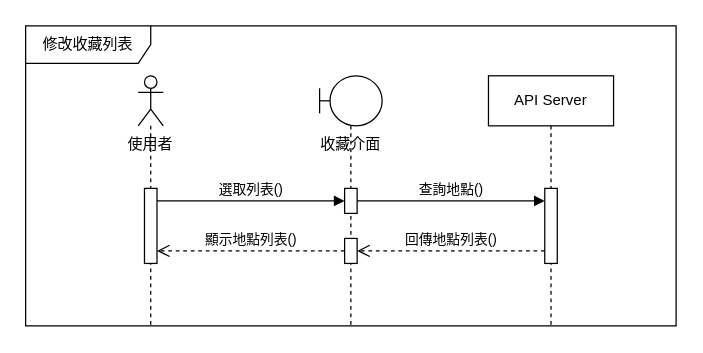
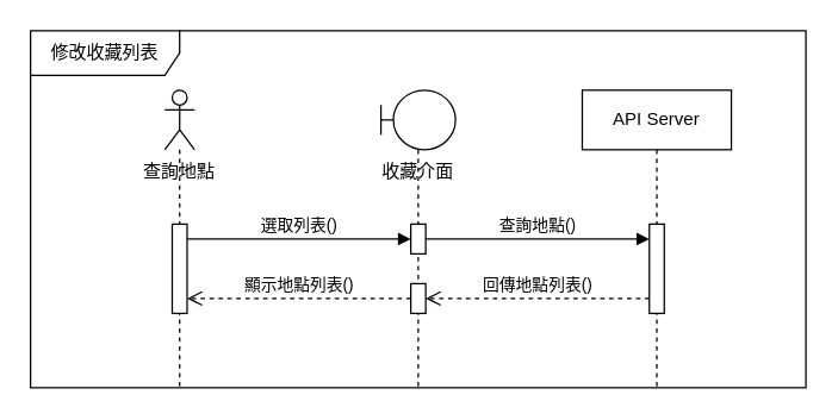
  <mxCell id="0" />
  <mxCell id="1" parent="0" />
  <mxCell id="2" value="" style="shape=umlLifeline;perimeter=lifelinePerimeter;whiteSpace=wrap;html=1;container=1;dropTarget=0;collapsible=0;recursiveResize=0;outlineConnect=0;portConstraint=eastwest;newEdgeStyle={&quot;curved&quot;:0,&quot;rounded&quot;:0};participant=umlActor;" parent="1" vertex="1"><mxGeometry x="110" y="60" width="20" height="200" as="geometry" /></mxCell>
  <mxCell id="3" value="" style="html=1;points=[[0,0,0,0,5],[0,1,0,0,-5],[1,0,0,0,5],[1,1,0,0,-5]];perimeter=orthogonalPerimeter;outlineConnect=0;targetShapes=umlLifeline;portConstraint=eastwest;newEdgeStyle={&quot;curved&quot;:0,&quot;rounded&quot;:0};" parent="2" vertex="1"><mxGeometry x="5" y="90" width="10" height="60" as="geometry" /></mxCell>
  <mxCell id="4" value="API Server" style="shape=umlLifeline;perimeter=lifelinePerimeter;whiteSpace=wrap;html=1;container=1;dropTarget=0;collapsible=0;recursiveResize=0;outlineConnect=0;portConstraint=eastwest;newEdgeStyle={&quot;curved&quot;:0,&quot;rounded&quot;:0};" parent="1" vertex="1"><mxGeometry x="390" y="60" width="100" height="200" as="geometry" /></mxCell>
  <mxCell id="5" value="選取列表()" style="html=1;verticalAlign=bottom;endArrow=block;curved=0;rounded=0;" parent="1" target="10" edge="1"><mxGeometry relative="1" as="geometry"><mxPoint x="125" y="160" as="sourcePoint" /><mxPoint x="230" y="160" as="targetPoint" /></mxGeometry></mxCell>
  <mxCell id="6" value="修改收藏列表" style="shape=umlFrame;whiteSpace=wrap;html=1;pointerEvents=0;width=100;height=30;" parent="1" vertex="1"><mxGeometry x="20" y="20" width="520" height="240" as="geometry" /></mxCell>
- <mxCell id="7" value="使用者" style="text;html=1;align=center;verticalAlign=middle;whiteSpace=wrap;rounded=0;" parent="1" vertex="1"><mxGeometry x="90" y="100" width="60" height="30" as="geometry" /></mxCell>
+ <mxCell id="7" value="查詢地點" style="text;html=1;align=center;verticalAlign=middle;whiteSpace=wrap;rounded=0;" parent="1" vertex="1"><mxGeometry x="90" y="100" width="60" height="30" as="geometry" /></mxCell>
  <mxCell id="8" value="顯示地點列表()" style="html=1;verticalAlign=bottom;endArrow=open;dashed=1;endSize=8;curved=0;rounded=0;" parent="1" source="11" target="3" edge="1"><mxGeometry relative="1" as="geometry"><mxPoint x="275" y="200" as="sourcePoint" /><mxPoint x="160" y="195" as="targetPoint" /><Array as="points" /></mxGeometry></mxCell>
  <mxCell id="9" value="" style="shape=umlLifeline;perimeter=lifelinePerimeter;whiteSpace=wrap;html=1;container=1;dropTarget=0;collapsible=0;recursiveResize=0;outlineConnect=0;portConstraint=eastwest;newEdgeStyle={&quot;curved&quot;:0,&quot;rounded&quot;:0};participant=umlBoundary;" parent="1" vertex="1"><mxGeometry x="255" y="60" width="50" height="200" as="geometry" /></mxCell>
  <mxCell id="10" value="" style="html=1;points=[[0,0,0,0,5],[0,1,0,0,-5],[1,0,0,0,5],[1,1,0,0,-5]];perimeter=orthogonalPerimeter;outlineConnect=0;targetShapes=umlLifeline;portConstraint=eastwest;newEdgeStyle={&quot;curved&quot;:0,&quot;rounded&quot;:0};" parent="9" vertex="1"><mxGeometry x="20" y="90" width="10" height="20" as="geometry" /></mxCell>
  <mxCell id="11" value="" style="html=1;points=[[0,0,0,0,5],[0,1,0,0,-5],[1,0,0,0,5],[1,1,0,0,-5]];perimeter=orthogonalPerimeter;outlineConnect=0;targetShapes=umlLifeline;portConstraint=eastwest;newEdgeStyle={&quot;curved&quot;:0,&quot;rounded&quot;:0};" parent="9" vertex="1"><mxGeometry x="20" y="130" width="10" height="20" as="geometry" /></mxCell>
  <mxCell id="12" value="收藏&lt;span style=&quot;background-color: transparent; color: light-dark(rgb(0, 0, 0), rgb(255, 255, 255));&quot;&gt;介面&lt;/span&gt;" style="text;html=1;align=center;verticalAlign=middle;whiteSpace=wrap;rounded=0;" parent="1" vertex="1"><mxGeometry x="230" y="100" width="100" height="30" as="geometry" /></mxCell>
  <mxCell id="13" value="" style="html=1;points=[[0,0,0,0,5],[0,1,0,0,-5],[1,0,0,0,5],[1,1,0,0,-5]];perimeter=orthogonalPerimeter;outlineConnect=0;targetShapes=umlLifeline;portConstraint=eastwest;newEdgeStyle={&quot;curved&quot;:0,&quot;rounded&quot;:0};" parent="1" vertex="1"><mxGeometry x="435" y="150" width="10" height="60" as="geometry" /></mxCell>
  <mxCell id="14" value="查詢地點()" style="html=1;verticalAlign=bottom;endArrow=block;curved=0;rounded=0;" parent="1" source="10" target="13" edge="1"><mxGeometry width="80" relative="1" as="geometry"><mxPoint x="313" y="160" as="sourcePoint" /><mxPoint x="393" y="160" as="targetPoint" /></mxGeometry></mxCell>
  <mxCell id="15" value="回傳地點列表()" style="html=1;verticalAlign=bottom;endArrow=open;dashed=1;endSize=8;curved=0;rounded=0;" parent="1" source="13" target="11" edge="1"><mxGeometry relative="1" as="geometry"><mxPoint x="545" y="199.66" as="sourcePoint" /><mxPoint x="465" y="199.66" as="targetPoint" /><Array as="points"><mxPoint x="350" y="200" /></Array></mxGeometry></mxCell>
